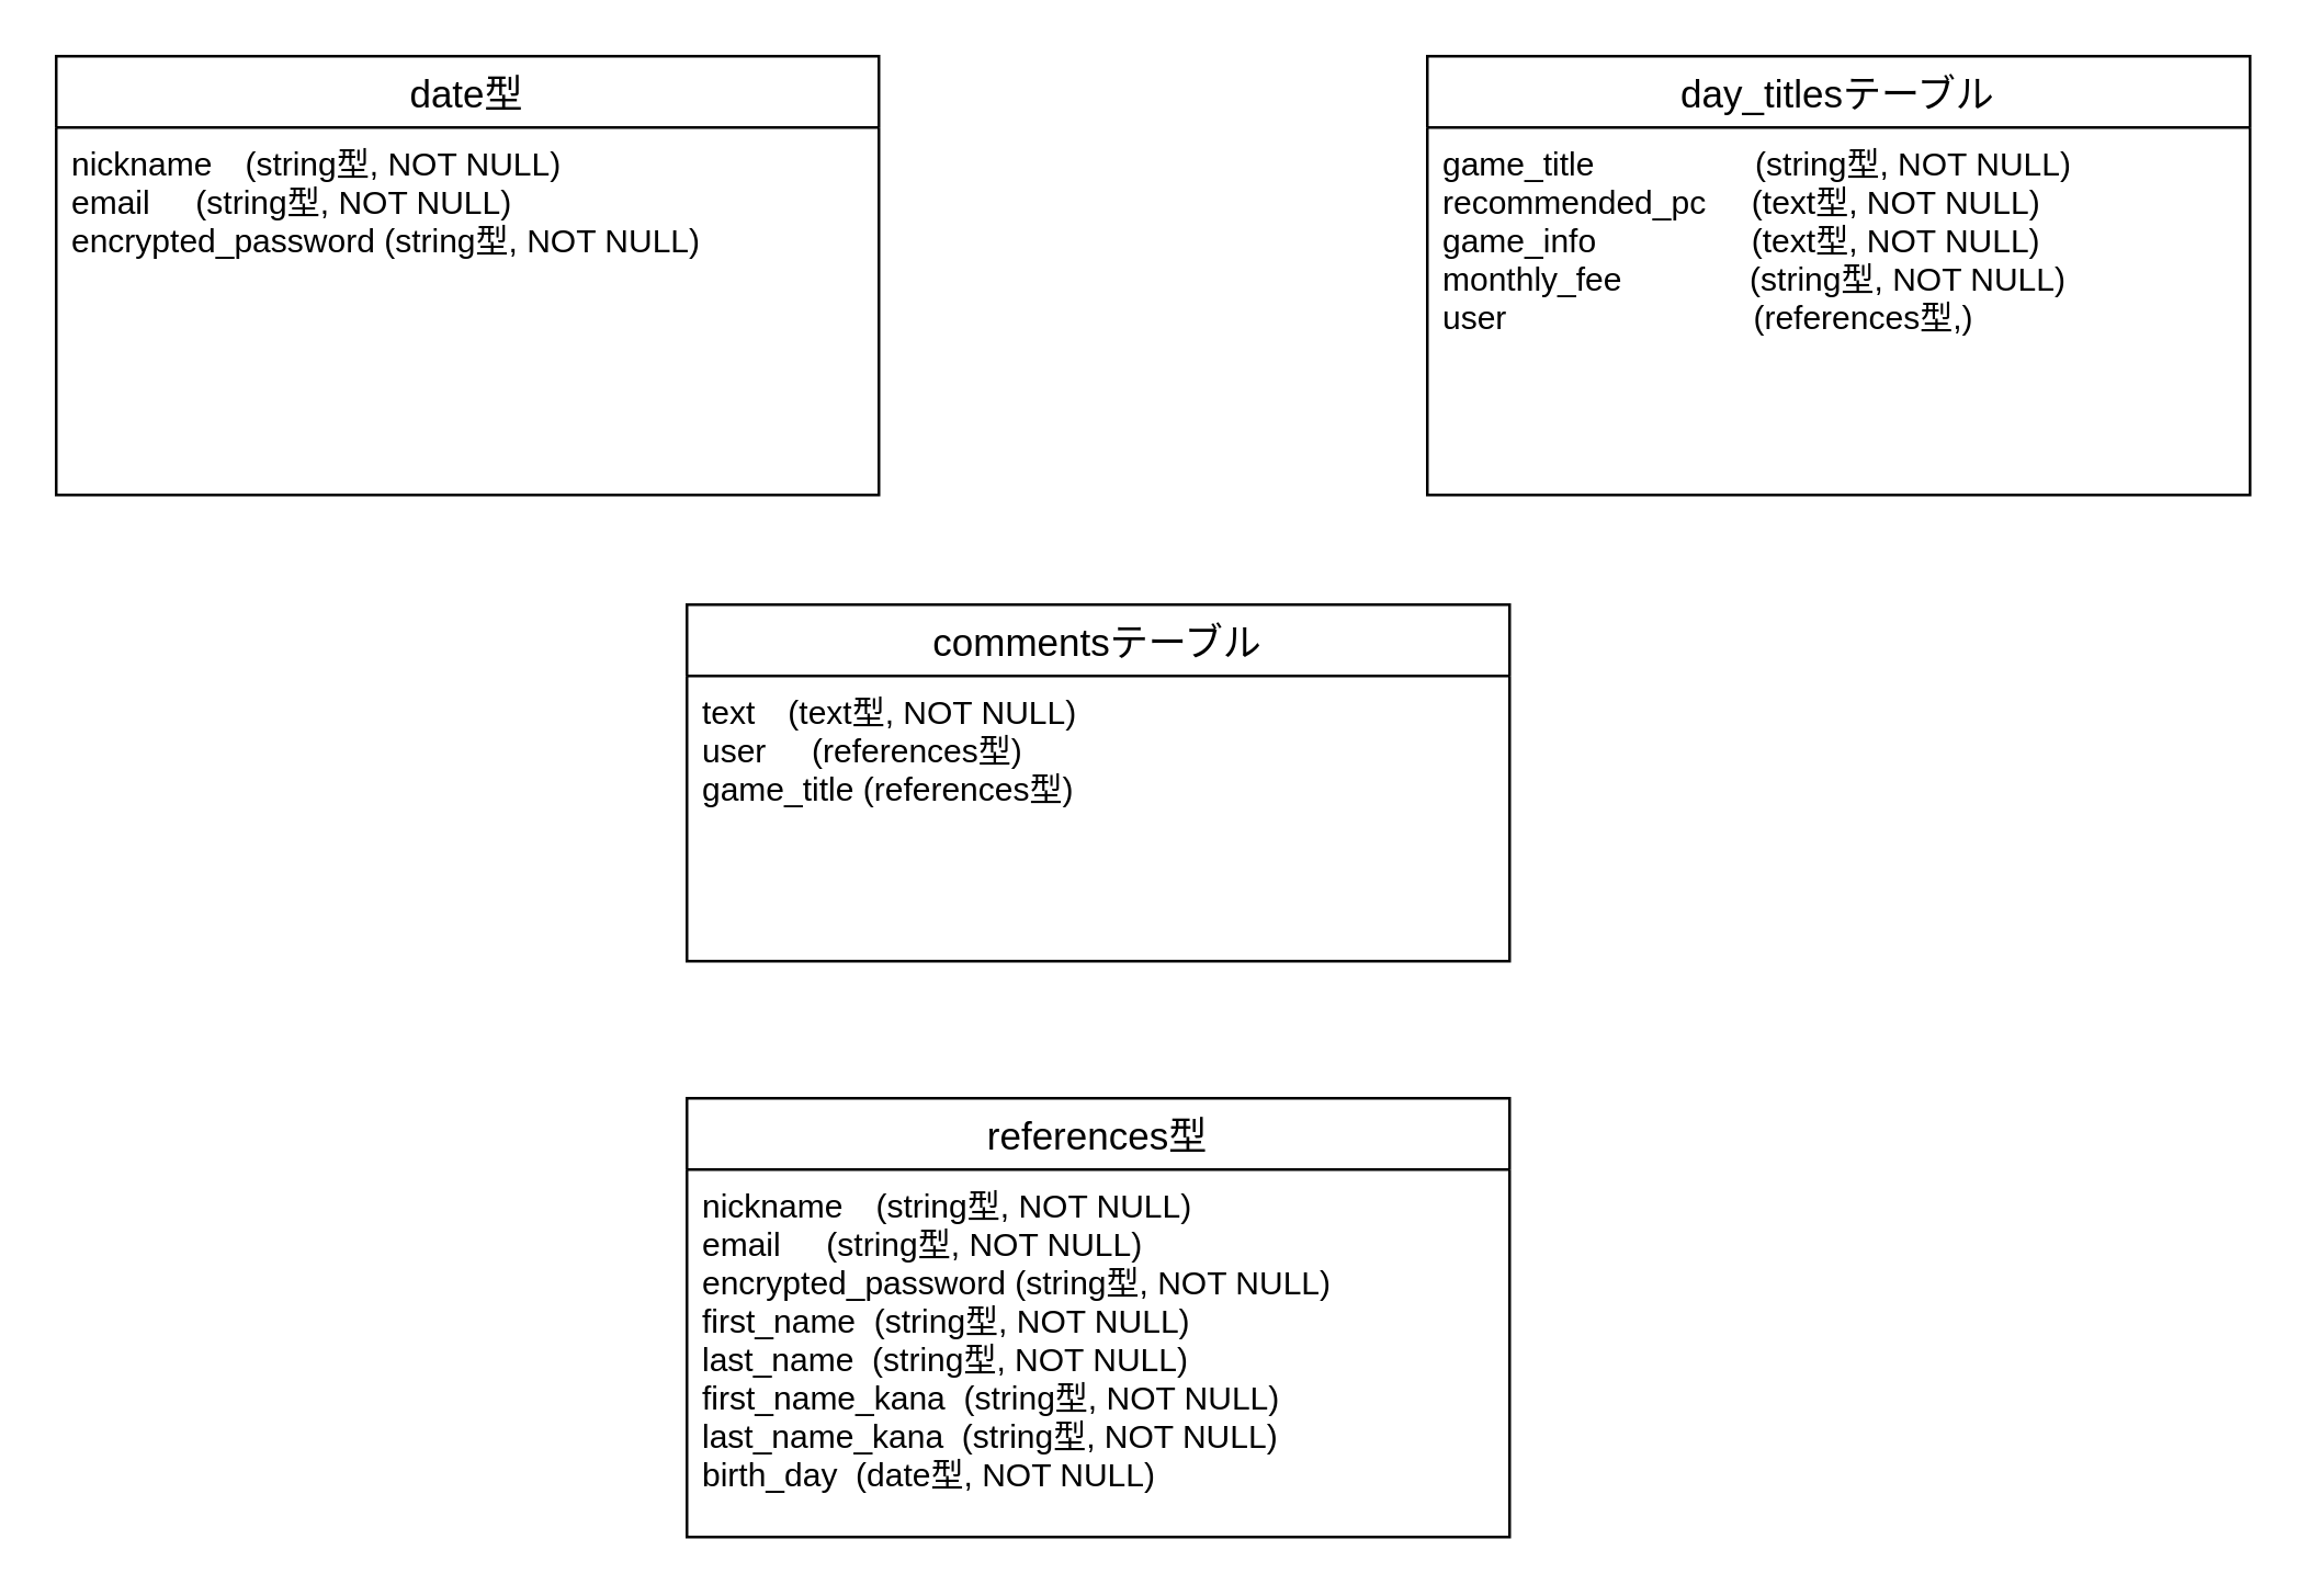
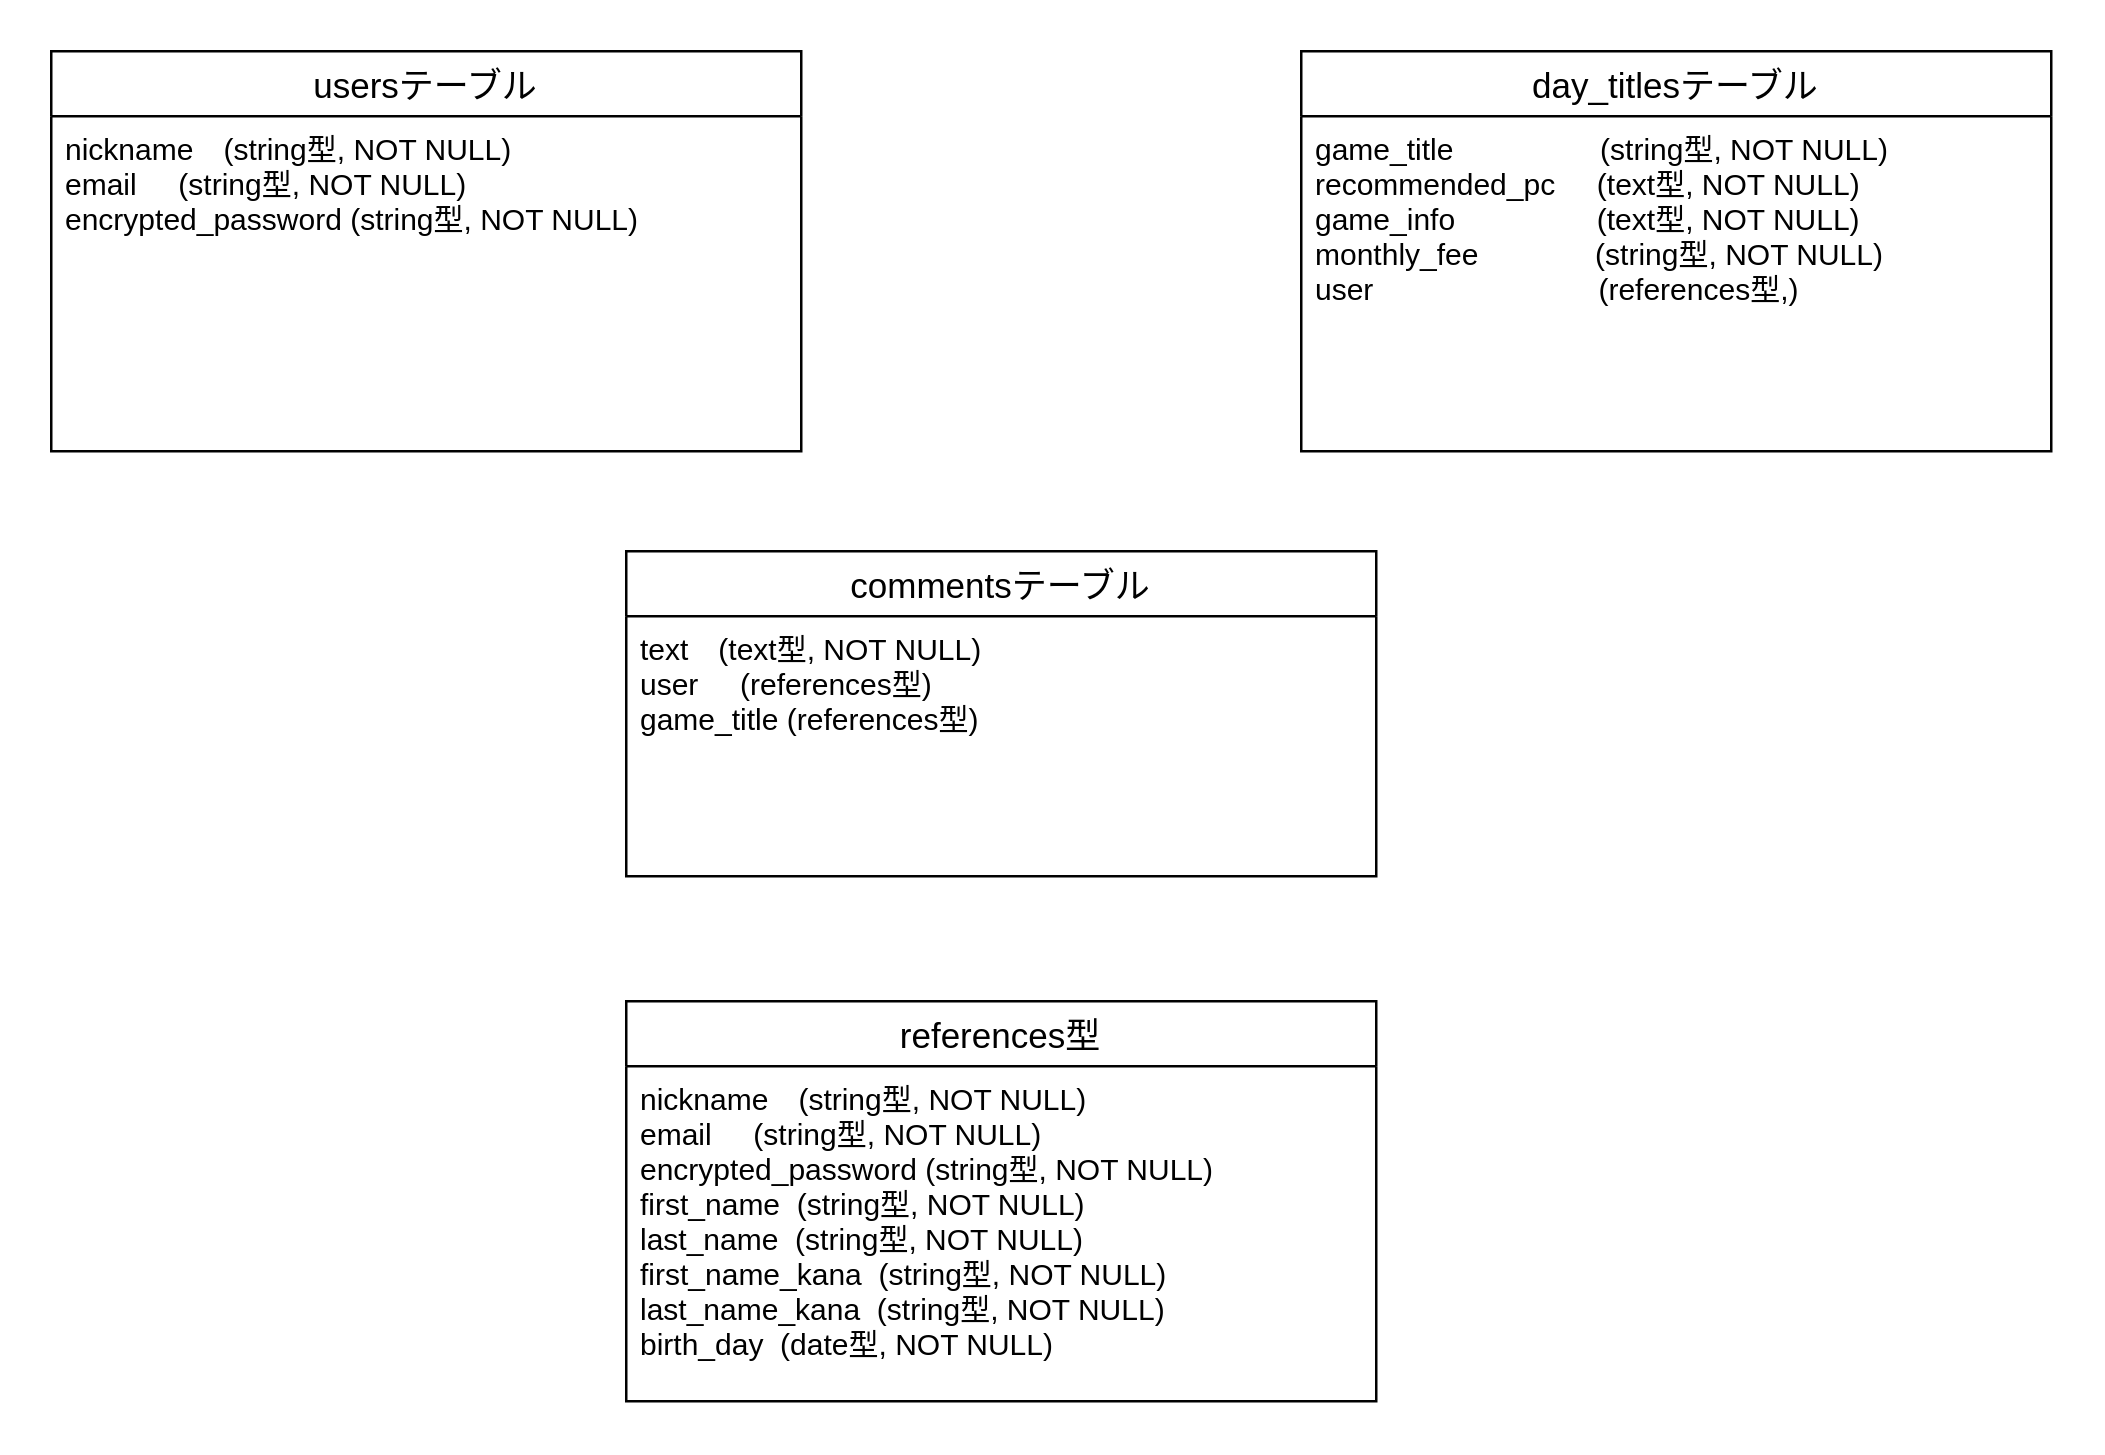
  <mxCell id="0" />
  <mxCell id="1" parent="0" />
- <mxCell id="2" value="date型" style="swimlane;fontStyle=0;childLayout=stackLayout;horizontal=1;startSize=26;horizontalStack=0;resizeParent=1;resizeParentMax=0;resizeLast=0;collapsible=1;marginBottom=0;align=center;fontSize=14;" vertex="1" parent="1"><mxGeometry x="20" y="20" width="300" height="160" as="geometry" /></mxCell>
+ <mxCell id="2" value="usersテーブル" style="swimlane;fontStyle=0;childLayout=stackLayout;horizontal=1;startSize=26;horizontalStack=0;resizeParent=1;resizeParentMax=0;resizeLast=0;collapsible=1;marginBottom=0;align=center;fontSize=14;" vertex="1" parent="1"><mxGeometry x="20" y="20" width="300" height="160" as="geometry" /></mxCell>
  <mxCell id="3" value="nickname　(string型, NOT NULL)&#10;email     (string型, NOT NULL)&#10;encrypted_password (string型, NOT NULL)&#10;&#10;" style="text;strokeColor=none;fillColor=none;spacingLeft=4;spacingRight=4;overflow=hidden;rotatable=0;points=[[0,0.5],[1,0.5]];portConstraint=eastwest;fontSize=12;" vertex="1" parent="2"><mxGeometry y="26" width="300" height="134" as="geometry" /></mxCell>
  <mxCell id="4" value="day_titlesテーブル" style="swimlane;fontStyle=0;childLayout=stackLayout;horizontal=1;startSize=26;horizontalStack=0;resizeParent=1;resizeParentMax=0;resizeLast=0;collapsible=1;marginBottom=0;align=center;fontSize=14;" vertex="1" parent="1"><mxGeometry x="520" y="20" width="300" height="160" as="geometry" /></mxCell>
  <mxCell id="5" value="game_title　              (string型, NOT NULL)&#10;recommended_pc     (text型, NOT NULL)&#10;game_info                 (text型, NOT NULL)&#10;monthly_fee              (string型, NOT NULL)&#10;user                           (references型,)&#10;" style="text;strokeColor=none;fillColor=none;spacingLeft=4;spacingRight=4;overflow=hidden;rotatable=0;points=[[0,0.5],[1,0.5]];portConstraint=eastwest;fontSize=12;" vertex="1" parent="4"><mxGeometry y="26" width="300" height="134" as="geometry" /></mxCell>
  <mxCell id="6" value="references型" style="swimlane;fontStyle=0;childLayout=stackLayout;horizontal=1;startSize=26;horizontalStack=0;resizeParent=1;resizeParentMax=0;resizeLast=0;collapsible=1;marginBottom=0;align=center;fontSize=14;" vertex="1" parent="1"><mxGeometry x="250" y="400" width="300" height="160" as="geometry" /></mxCell>
  <mxCell id="7" value="nickname　(string型, NOT NULL)&#10;email     (string型, NOT NULL)&#10;encrypted_password (string型, NOT NULL)&#10;first_name  (string型, NOT NULL)&#10;last_name  (string型, NOT NULL)&#10;first_name_kana  (string型, NOT NULL)&#10;last_name_kana  (string型, NOT NULL)&#10;birth_day  (date型, NOT NULL)&#10;" style="text;strokeColor=none;fillColor=none;spacingLeft=4;spacingRight=4;overflow=hidden;rotatable=0;points=[[0,0.5],[1,0.5]];portConstraint=eastwest;fontSize=12;" vertex="1" parent="6"><mxGeometry y="26" width="300" height="134" as="geometry" /></mxCell>
  <mxCell id="8" value="commentsテーブル" style="swimlane;fontStyle=0;childLayout=stackLayout;horizontal=1;startSize=26;horizontalStack=0;resizeParent=1;resizeParentMax=0;resizeLast=0;collapsible=1;marginBottom=0;align=center;fontSize=14;" vertex="1" parent="1"><mxGeometry x="250" y="220" width="300" height="130" as="geometry" /></mxCell>
  <mxCell id="9" value="text　(text型, NOT NULL)&#10;user     (references型)&#10;game_title (references型)&#10;&#10;" style="text;strokeColor=none;fillColor=none;spacingLeft=4;spacingRight=4;overflow=hidden;rotatable=0;points=[[0,0.5],[1,0.5]];portConstraint=eastwest;fontSize=12;" vertex="1" parent="8"><mxGeometry y="26" width="300" height="104" as="geometry" /></mxCell>
